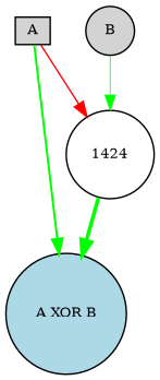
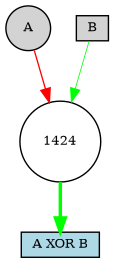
  digraph {
    node [fillcolor=lightgray fontsize=9 shape=box style=filled]
    edge [color=green style=solid]
-   A [height=0.2 width=0.2]
-   "A XOR B" [fillcolor=lightblue height=0.2 shape=circle width=0.2]
+   A [height=0.2 shape=circle width=0.2]
+   "A XOR B" [fillcolor=lightblue height=0.2 width=0.2]
    n3 [fillcolor=white height=0.2 label=1424 shape=circle width=0.2]
-   B [height=0.2 shape=circle width=0.2]
-   A -> "A XOR B" [penwidth=1.3975046100591482]
+   B [height=0.2 width=0.2]
    A -> n3 [color=red penwidth=0.939604155251083]
    n3 -> "A XOR B" [penwidth=2.4471403150745186]
    B -> n3 [penwidth=0.5542898453934207]
  }
